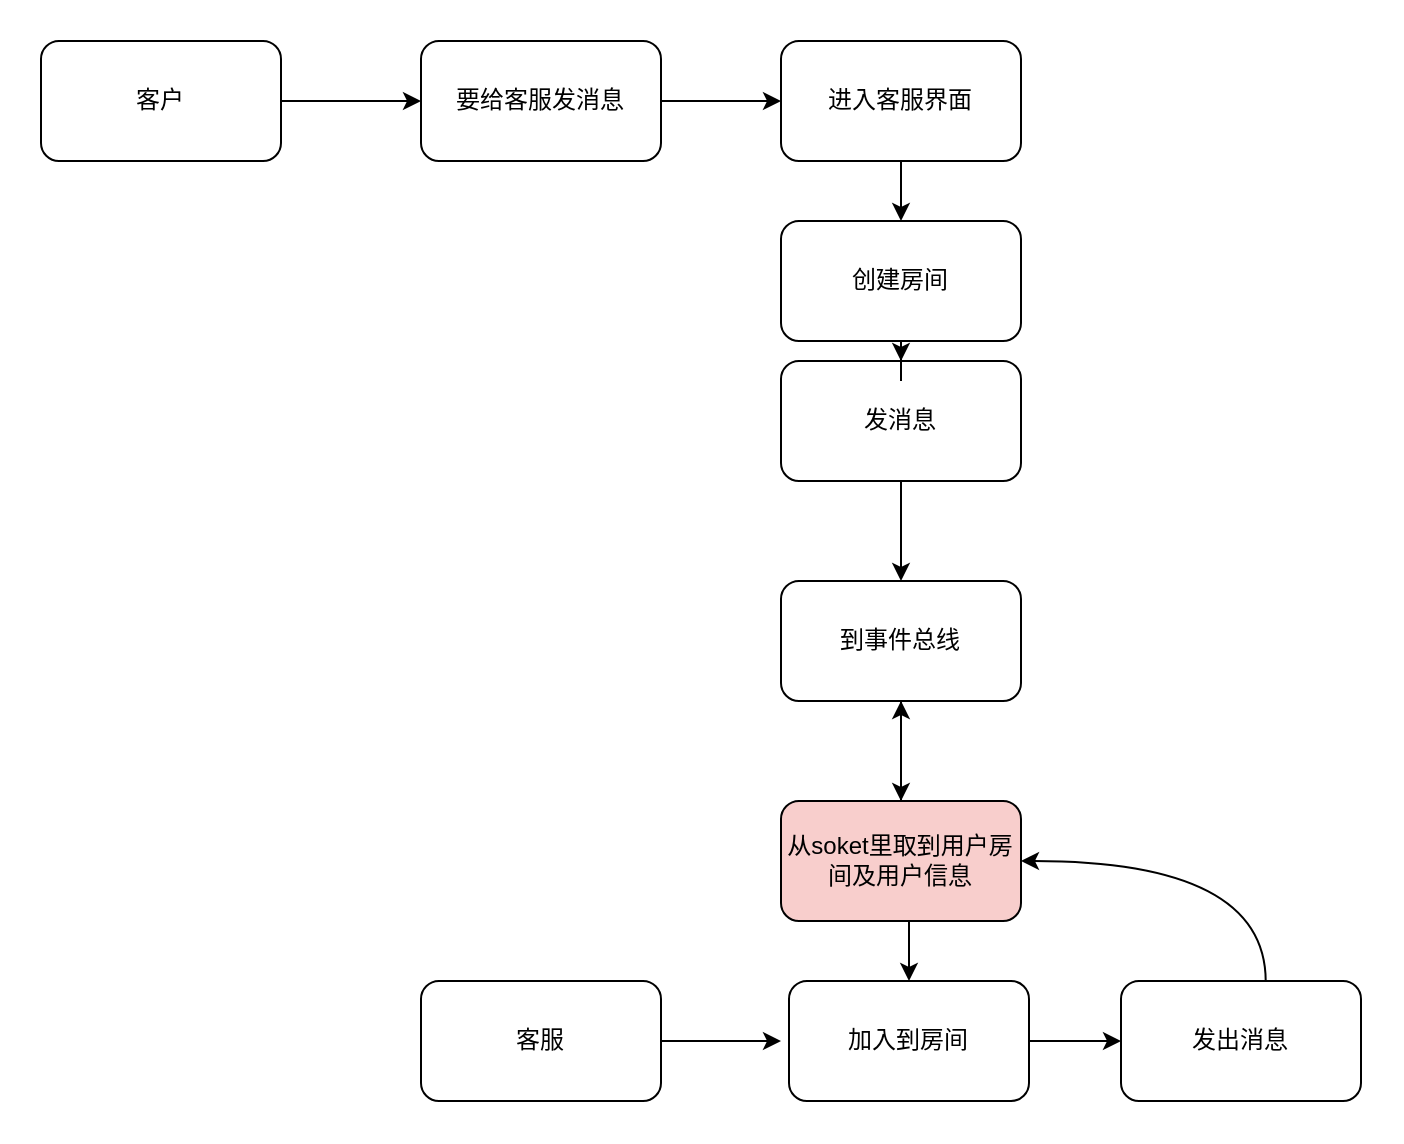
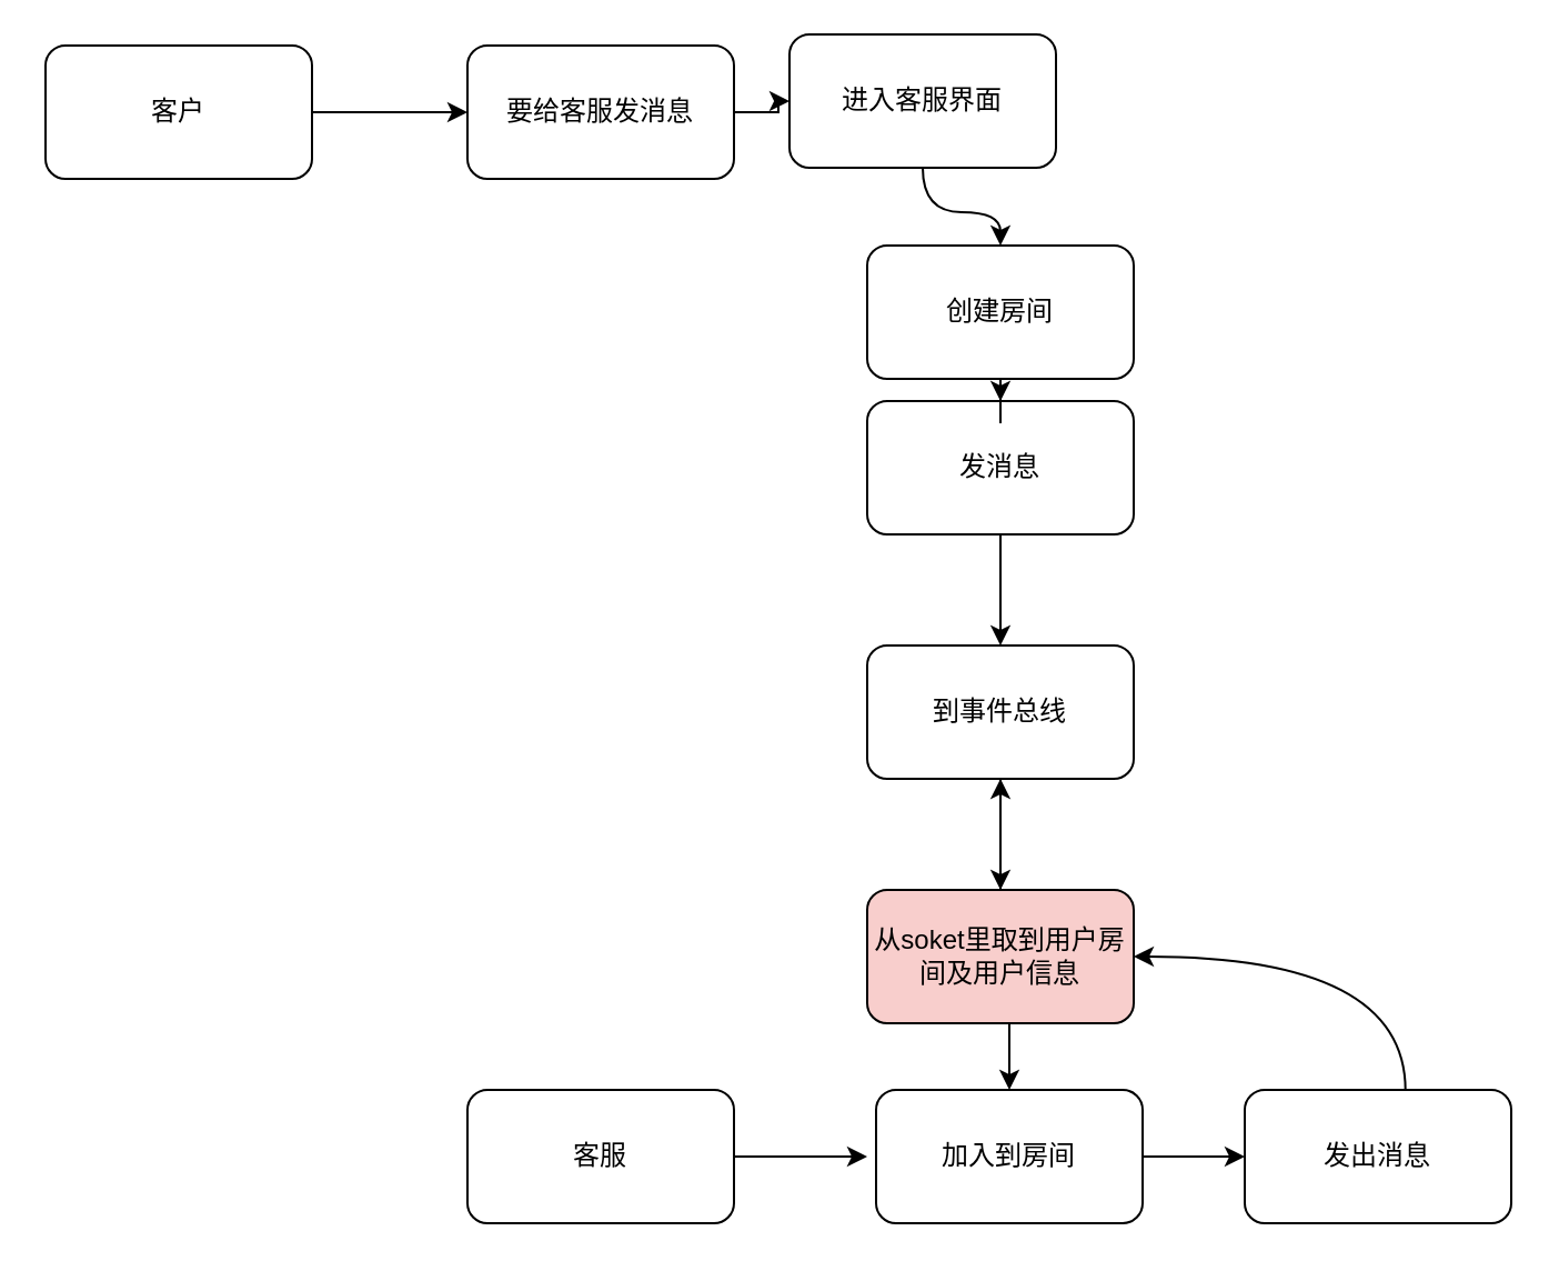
  <mxCell id="0" />
  <mxCell id="1" parent="0" />
  <mxCell id="2" style="edgeStyle=orthogonalEdgeStyle;rounded=0;orthogonalLoop=1;jettySize=auto;html=1;exitX=1;exitY=0.5;exitDx=0;exitDy=0;entryX=0;entryY=0.5;entryDx=0;entryDy=0;" edge="1" parent="1" source="3" target="7"><mxGeometry relative="1" as="geometry" /></mxCell>
  <mxCell id="3" value="客户" style="rounded=1;whiteSpace=wrap;html=1;" vertex="1" parent="1"><mxGeometry x="20" y="20" width="120" height="60" as="geometry" /></mxCell>
  <mxCell id="4" style="edgeStyle=orthogonalEdgeStyle;rounded=0;orthogonalLoop=1;jettySize=auto;html=1;" edge="1" parent="1" source="5"><mxGeometry relative="1" as="geometry"><mxPoint x="390" y="520" as="targetPoint" /></mxGeometry></mxCell>
  <mxCell id="5" value="客服" style="rounded=1;whiteSpace=wrap;html=1;" vertex="1" parent="1"><mxGeometry x="210" y="490" width="120" height="60" as="geometry" /></mxCell>
  <mxCell id="6" style="edgeStyle=orthogonalEdgeStyle;rounded=0;orthogonalLoop=1;jettySize=auto;html=1;" edge="1" parent="1" source="7" target="9"><mxGeometry relative="1" as="geometry" /></mxCell>
  <mxCell id="7" value="要给客服发消息" style="rounded=1;whiteSpace=wrap;html=1;" vertex="1" parent="1"><mxGeometry x="210" y="20" width="120" height="60" as="geometry" /></mxCell>
  <mxCell id="8" style="edgeStyle=orthogonalEdgeStyle;curved=1;rounded=0;orthogonalLoop=1;jettySize=auto;html=1;exitX=0.5;exitY=1;exitDx=0;exitDy=0;" edge="1" parent="1" source="9" target="13"><mxGeometry relative="1" as="geometry" /></mxCell>
- <mxCell id="9" value="进入客服界面" style="rounded=1;whiteSpace=wrap;html=1;" vertex="1" parent="1"><mxGeometry x="390" y="20" width="120" height="60" as="geometry" /></mxCell>
+ <mxCell id="9" value="进入客服界面" style="rounded=1;whiteSpace=wrap;html=1;" vertex="1" parent="1"><mxGeometry x="355" y="15" width="120" height="60" as="geometry" /></mxCell>
  <mxCell id="10" style="edgeStyle=orthogonalEdgeStyle;rounded=0;orthogonalLoop=1;jettySize=auto;html=1;entryX=0.5;entryY=0;entryDx=0;entryDy=0;" edge="1" parent="1" source="11" target="15"><mxGeometry relative="1" as="geometry" /></mxCell>
  <mxCell id="11" value="发消息" style="rounded=1;whiteSpace=wrap;html=1;" vertex="1" parent="1"><mxGeometry x="390" y="180" width="120" height="60" as="geometry" /></mxCell>
  <mxCell id="12" style="edgeStyle=orthogonalEdgeStyle;rounded=0;orthogonalLoop=1;jettySize=auto;html=1;" edge="1" parent="1" source="13" target="11"><mxGeometry relative="1" as="geometry" /></mxCell>
  <mxCell id="13" value="创建房间" style="rounded=1;whiteSpace=wrap;html=1;" vertex="1" parent="1"><mxGeometry x="390" y="110" width="120" height="60" as="geometry" /></mxCell>
  <mxCell id="14" style="edgeStyle=orthogonalEdgeStyle;rounded=0;orthogonalLoop=1;jettySize=auto;html=1;entryX=0.5;entryY=0;entryDx=0;entryDy=0;curved=1;" edge="1" parent="1" source="15" target="18"><mxGeometry relative="1" as="geometry" /></mxCell>
  <mxCell id="15" value="到事件总线" style="rounded=1;whiteSpace=wrap;html=1;" vertex="1" parent="1"><mxGeometry x="390" y="290" width="120" height="60" as="geometry" /></mxCell>
  <mxCell id="16" style="edgeStyle=orthogonalEdgeStyle;rounded=0;orthogonalLoop=1;jettySize=auto;html=1;exitX=0.5;exitY=1;exitDx=0;exitDy=0;entryX=0.5;entryY=0;entryDx=0;entryDy=0;" edge="1" parent="1" source="18" target="20"><mxGeometry relative="1" as="geometry" /></mxCell>
  <mxCell id="17" style="edgeStyle=orthogonalEdgeStyle;curved=1;rounded=0;orthogonalLoop=1;jettySize=auto;html=1;" edge="1" parent="1" source="18" target="15"><mxGeometry relative="1" as="geometry" /></mxCell>
  <mxCell id="18" value="从soket里取到用户房间及用户信息" style="rounded=1;whiteSpace=wrap;html=1;fillColor=#f8cecc;" vertex="1" parent="1"><mxGeometry x="390" y="400" width="120" height="60" as="geometry" /></mxCell>
  <mxCell id="19" style="edgeStyle=orthogonalEdgeStyle;rounded=0;orthogonalLoop=1;jettySize=auto;html=1;entryX=0;entryY=0.5;entryDx=0;entryDy=0;" edge="1" parent="1" source="20" target="22"><mxGeometry relative="1" as="geometry" /></mxCell>
  <mxCell id="20" value="加入到房间" style="rounded=1;whiteSpace=wrap;html=1;" vertex="1" parent="1"><mxGeometry x="394" y="490" width="120" height="60" as="geometry" /></mxCell>
  <mxCell id="21" style="edgeStyle=orthogonalEdgeStyle;curved=1;rounded=0;orthogonalLoop=1;jettySize=auto;html=1;entryX=1;entryY=0.5;entryDx=0;entryDy=0;exitX=0.603;exitY=0.005;exitDx=0;exitDy=0;exitPerimeter=0;" edge="1" parent="1" source="22" target="18"><mxGeometry relative="1" as="geometry" /></mxCell>
  <mxCell id="22" value="发出消息" style="rounded=1;whiteSpace=wrap;html=1;" vertex="1" parent="1"><mxGeometry x="560" y="490" width="120" height="60" as="geometry" /></mxCell>
